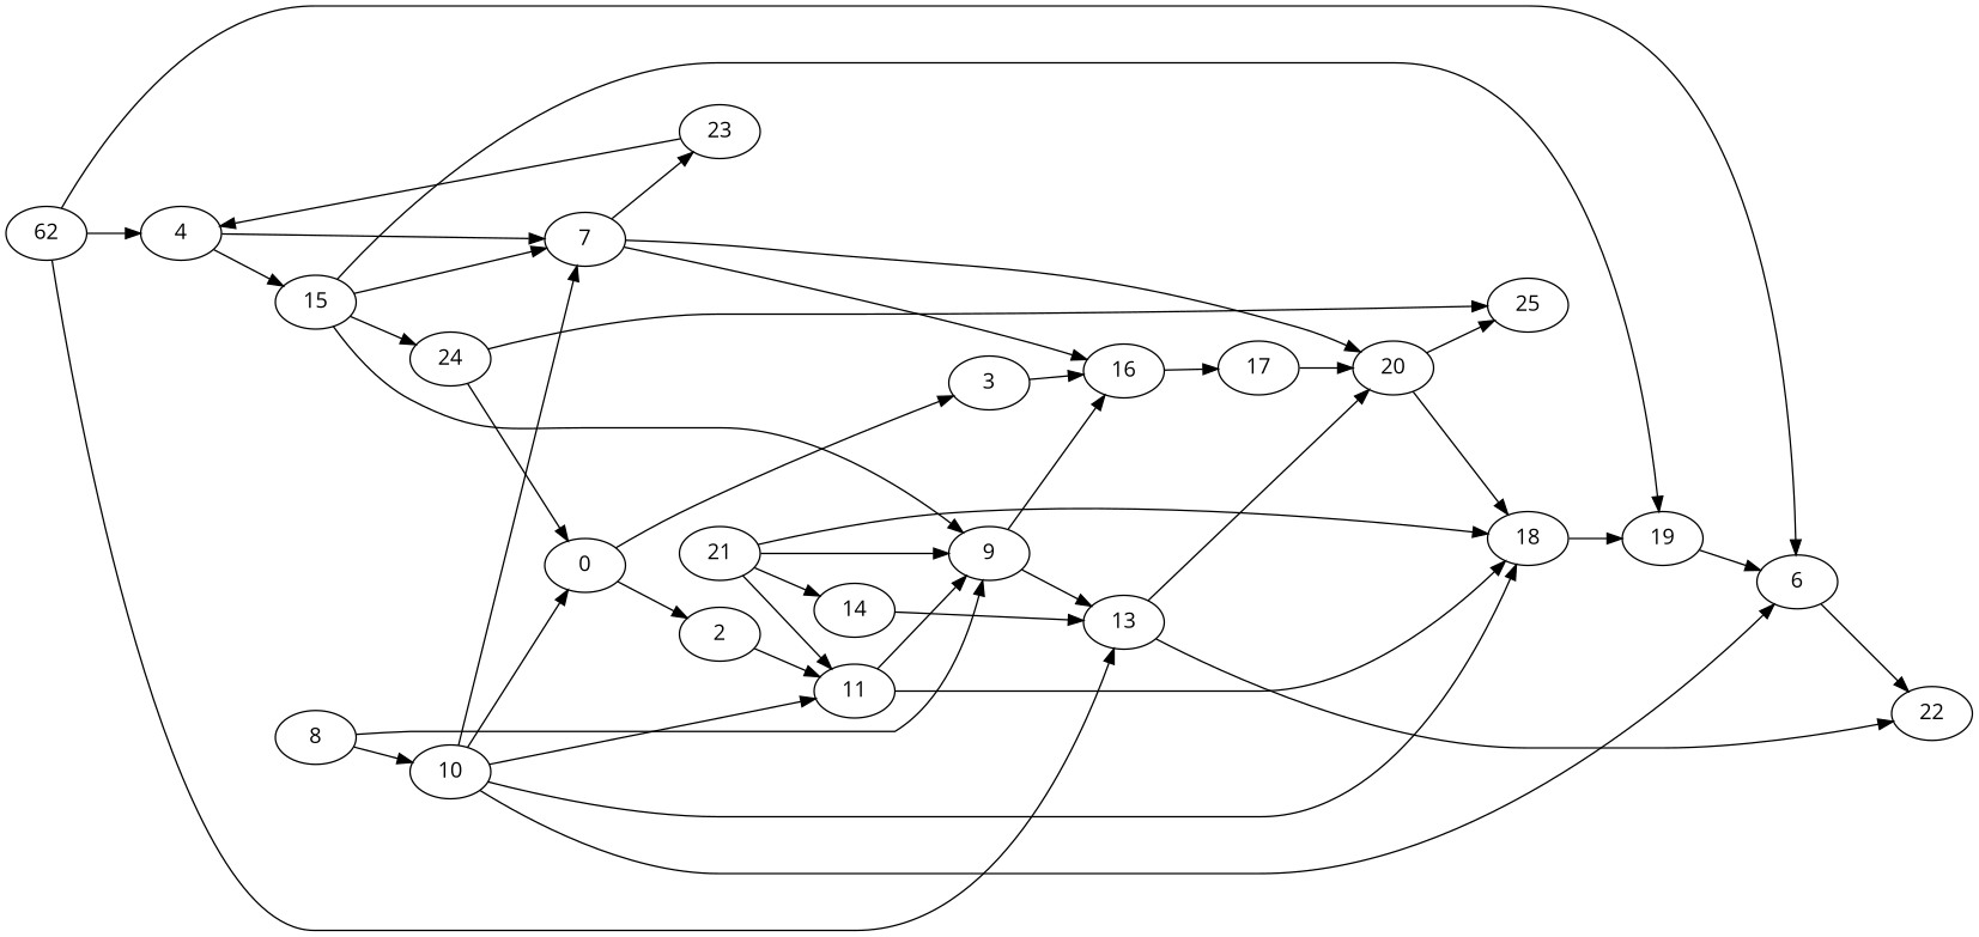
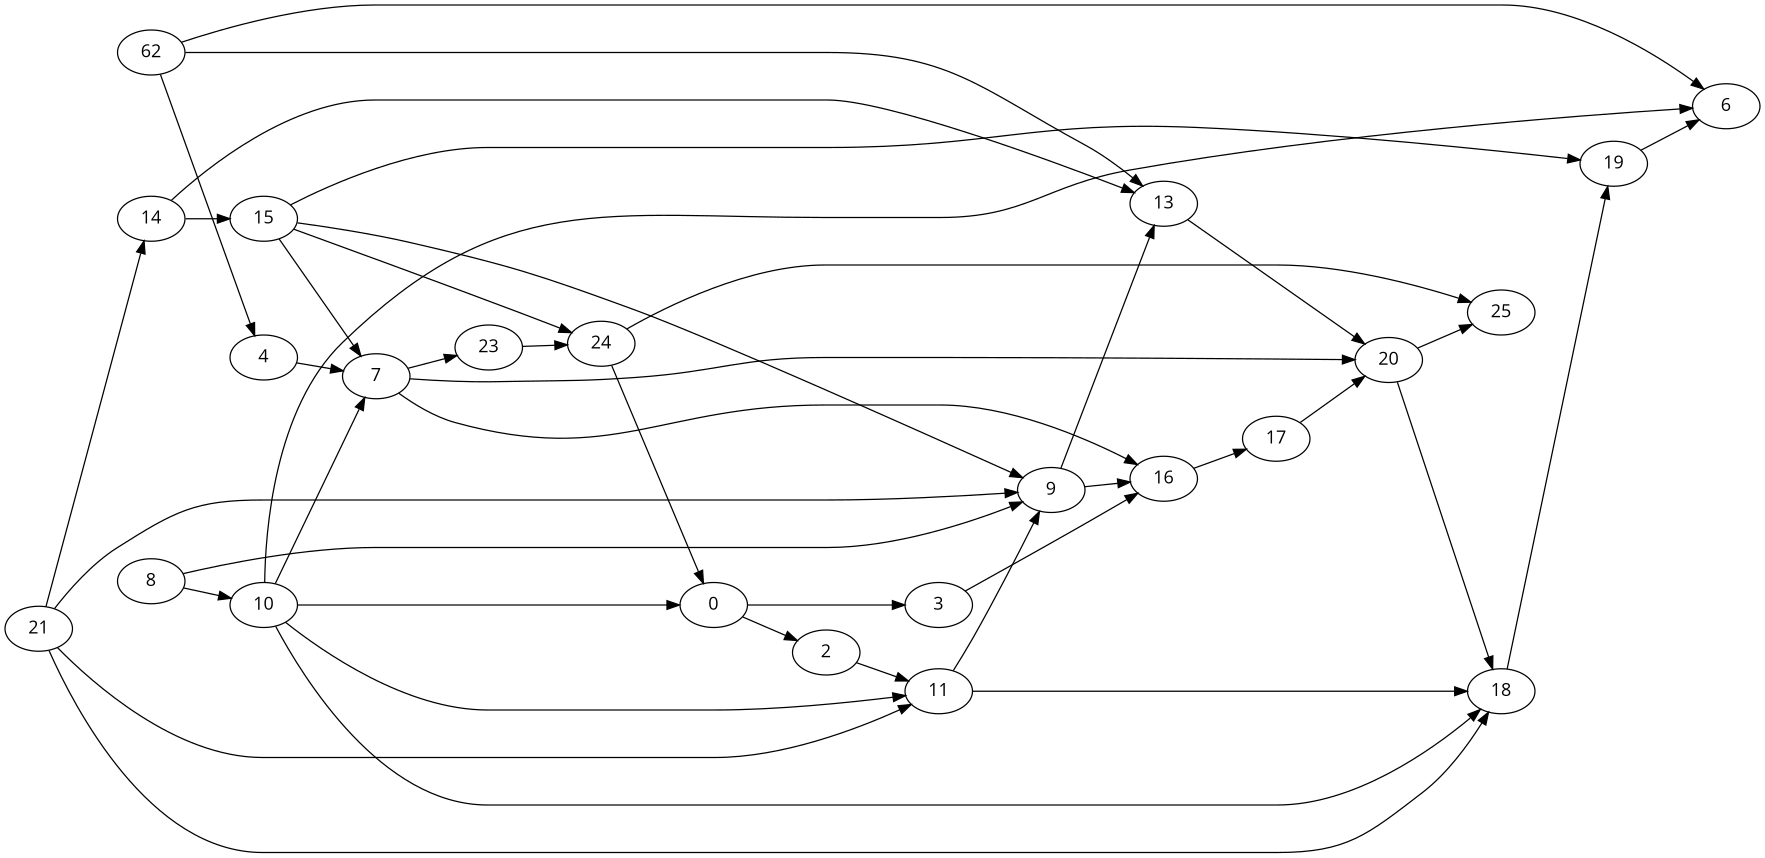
  strict digraph {
    fontname="Open Sans"
    rankdir=LR
    node [fontname="Open Sans"]
    edge [fontname="Open Sans"]
    0
    2
    3
    11
    16
    17
    9
    18
    20
    13
    19
    4
    7
    6
-   22
    23
    25
    24
    8
    10
    n21 [label=62]
    14
    15
    21
    0 -> 2
    0 -> 3
    2 -> 11
    3 -> 16
    11 -> 9
    11 -> 18
    16 -> 17
    17 -> 20
    9 -> 16
    9 -> 13
    18 -> 19
    20 -> 18
    20 -> 25
    13 -> 20
-   13 -> 22
    19 -> 6
    4 -> 7
    7 -> 16
    7 -> 20
    7 -> 23
-   6 -> 22
-   23 -> 4
+   23 -> 24
    24 -> 0
    24 -> 25
    8 -> 9
    8 -> 10
    10 -> 0
    10 -> 11
    10 -> 18
    10 -> 7
    10 -> 6
    n21 -> 13
    n21 -> 4
    n21 -> 6
    14 -> 13
-   4 -> 15
+   14 -> 15
    15 -> 9
    15 -> 19
    15 -> 7
    15 -> 24
    21 -> 11
    21 -> 9
    21 -> 18
    21 -> 14
  }
